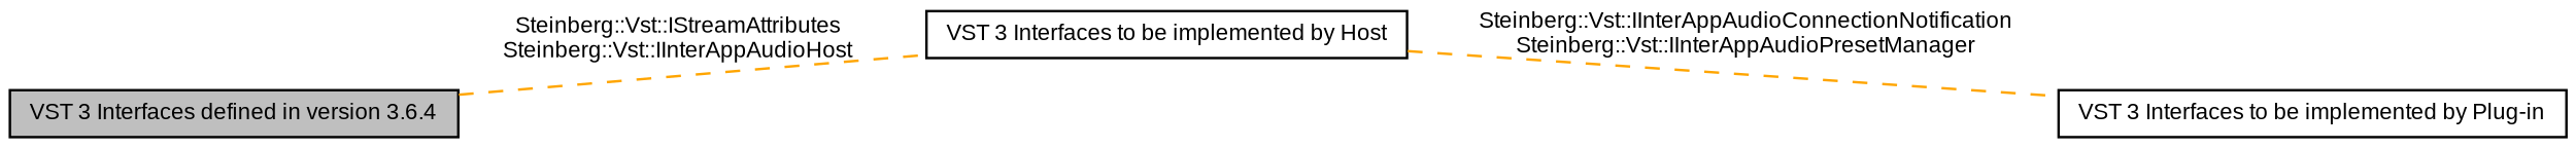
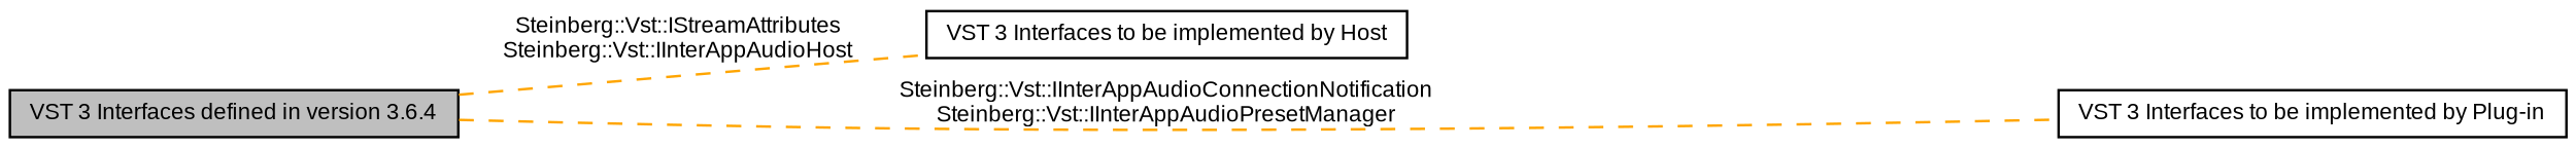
  digraph {
    rankdir=LR
    node [color=black fontname=Arial fontsize=9 shape=record]
    edge [color=orange dir=none fontname=Arial fontsize=9 labelfontname=Arial labelfontsize=9 shape=plaintext style=dashed]
    n1 [height=0.2 label="VST 3 Interfaces to be implemented by Host" width=0.4]
    n2 [height=0.2 label="VST 3 Interfaces to be implemented by Plug-in" width=0.4]
    n3 [fillcolor=grey75 fontcolor=black height=0.2 label="VST 3 Interfaces defined in version 3.6.4" style=filled width=0.4]
    n3 -> n1 [label="Steinberg::Vst::IStreamAttributes\nSteinberg::Vst::IInterAppAudioHost"]
-   n1 -> n2 [label="Steinberg::Vst::IInterAppAudioConnectionNotification\nSteinberg::Vst::IInterAppAudioPresetManager"]
+   n3 -> n2 [label="Steinberg::Vst::IInterAppAudioConnectionNotification\nSteinberg::Vst::IInterAppAudioPresetManager"]
  }
